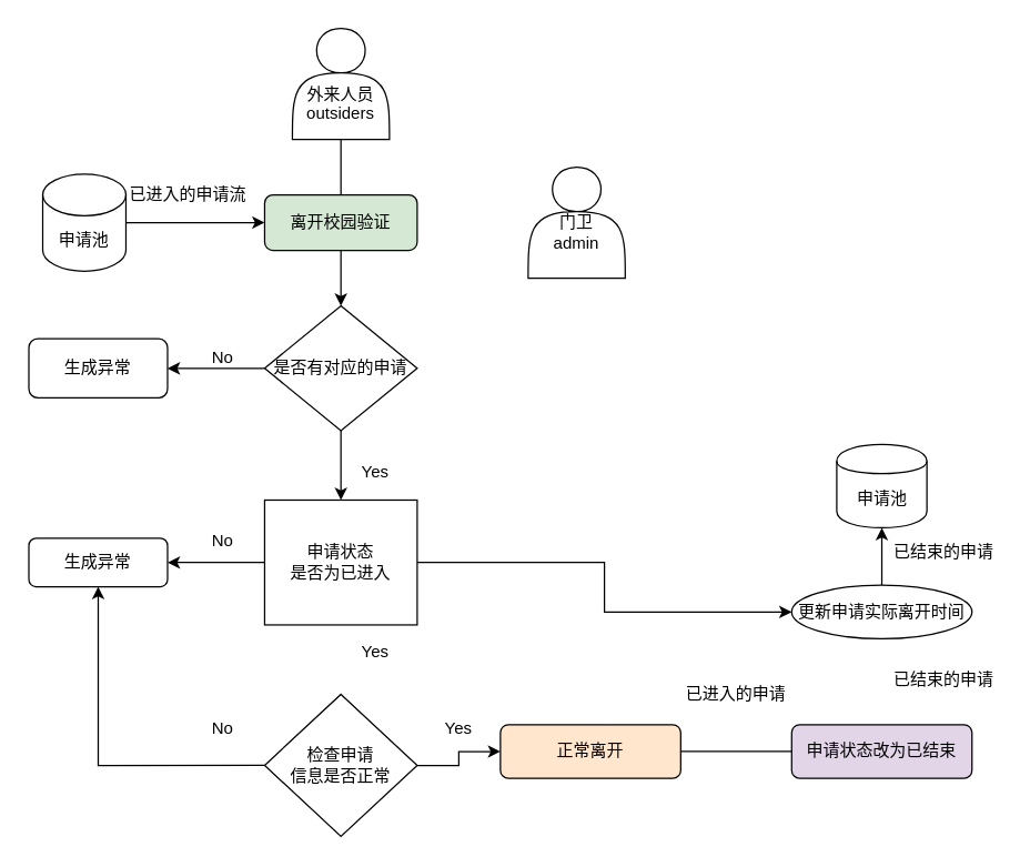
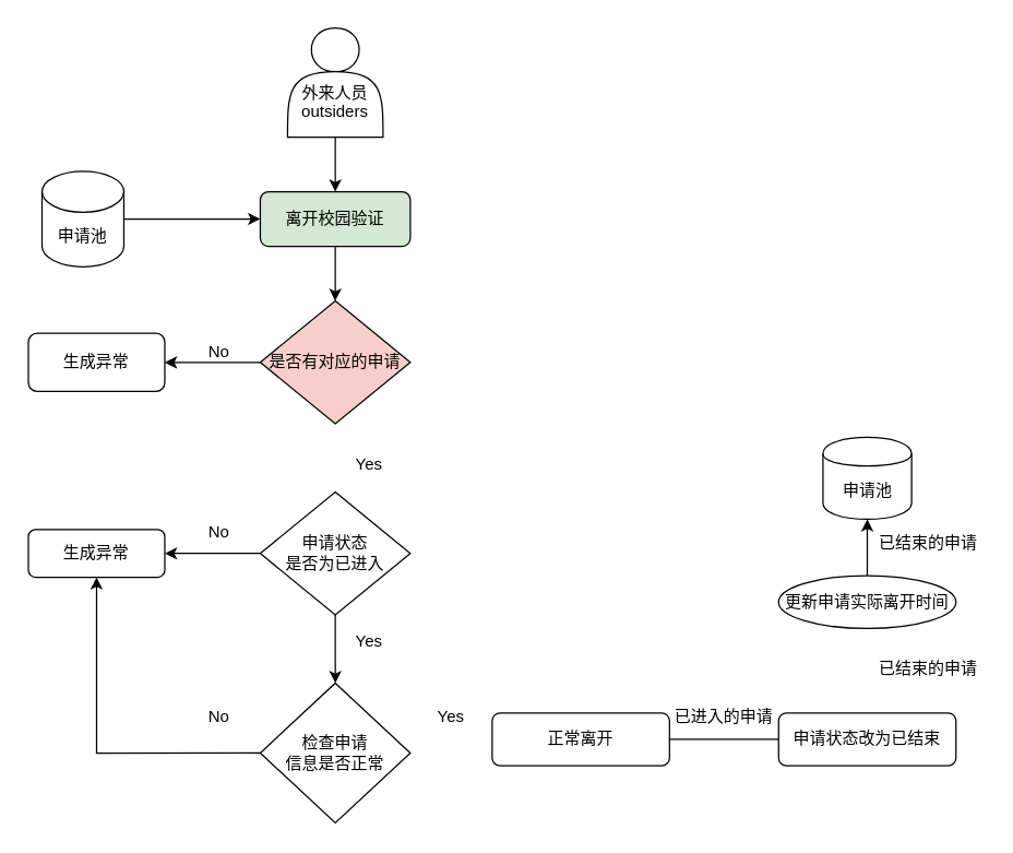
  <mxCell id="0" />
  <mxCell id="1" parent="0" />
- <mxCell id="2" value="" style="edgeStyle=orthogonalEdgeStyle;rounded=0;orthogonalLoop=1;jettySize=auto;html=1;endArrow=none;" edge="1" parent="1" source="3" target="5"><mxGeometry relative="1" as="geometry" /></mxCell>
+ <mxCell id="2" value="" style="edgeStyle=orthogonalEdgeStyle;rounded=0;orthogonalLoop=1;jettySize=auto;html=1;" edge="1" parent="1" source="3" target="5"><mxGeometry relative="1" as="geometry" /></mxCell>
  <mxCell id="3" value="&lt;br&gt;&lt;br&gt;外来人员&lt;br&gt;outsiders" style="shape=actor;whiteSpace=wrap;html=1;" vertex="1" parent="1"><mxGeometry x="210" y="20" width="70" height="80" as="geometry" /></mxCell>
  <mxCell id="4" value="" style="edgeStyle=orthogonalEdgeStyle;rounded=0;orthogonalLoop=1;jettySize=auto;html=1;" edge="1" parent="1" source="5"><mxGeometry relative="1" as="geometry"><mxPoint x="245" y="220" as="targetPoint" /></mxGeometry></mxCell>
  <mxCell id="5" value="离开校园验证" style="rounded=1;whiteSpace=wrap;html=1;fillColor=#d5e8d4;" vertex="1" parent="1"><mxGeometry x="190" y="140" width="110" height="40" as="geometry" /></mxCell>
- <mxCell id="6" value="&lt;br&gt;门卫&lt;br&gt;admin" style="shape=actor;whiteSpace=wrap;html=1;" vertex="1" parent="1"><mxGeometry x="380" y="120" width="70" height="80" as="geometry" /></mxCell>
  <mxCell id="7" value="" style="edgeStyle=orthogonalEdgeStyle;rounded=0;orthogonalLoop=1;jettySize=auto;html=1;" edge="1" parent="1" source="8" target="5"><mxGeometry relative="1" as="geometry" /></mxCell>
  <mxCell id="8" value="申请池" style="shape=cylinder3;whiteSpace=wrap;html=1;boundedLbl=1;backgroundOutline=1;size=15;" vertex="1" parent="1"><mxGeometry x="30" y="125" width="60" height="70" as="geometry" /></mxCell>
- <mxCell id="9" value="已进入的申请流" style="text;html=1;strokeColor=none;fillColor=none;align=center;verticalAlign=middle;whiteSpace=wrap;rounded=0;" vertex="1" parent="1"><mxGeometry x="90" y="130" width="90" height="20" as="geometry" /></mxCell>
  <mxCell id="10" value="" style="edgeStyle=orthogonalEdgeStyle;rounded=0;orthogonalLoop=1;jettySize=auto;html=1;" edge="1" parent="1" source="12" target="13"><mxGeometry relative="1" as="geometry" /></mxCell>
- <mxCell id="11" value="" style="edgeStyle=orthogonalEdgeStyle;rounded=0;orthogonalLoop=1;jettySize=auto;html=1;" edge="1" parent="1" source="12" target="17"><mxGeometry relative="1" as="geometry" /></mxCell>
- <mxCell id="12" value="是否有对应的申请" style="rhombus;whiteSpace=wrap;html=1;" vertex="1" parent="1"><mxGeometry x="190" y="220" width="110" height="90" as="geometry" /></mxCell>
+ <mxCell id="12" value="是否有对应的申请" style="rhombus;whiteSpace=wrap;html=1;fillColor=#f8cecc;" vertex="1" parent="1"><mxGeometry x="190" y="220" width="110" height="90" as="geometry" /></mxCell>
  <mxCell id="13" value="生成异常" style="rounded=1;whiteSpace=wrap;html=1;" vertex="1" parent="1"><mxGeometry x="20" y="243.75" width="100" height="42.5" as="geometry" /></mxCell>
  <mxCell id="14" value="No" style="text;html=1;strokeColor=none;fillColor=none;align=center;verticalAlign=middle;whiteSpace=wrap;rounded=0;" vertex="1" parent="1"><mxGeometry x="140" y="247.5" width="40" height="20" as="geometry" /></mxCell>
  <mxCell id="15" value="" style="edgeStyle=orthogonalEdgeStyle;rounded=0;orthogonalLoop=1;jettySize=auto;html=1;" edge="1" parent="1" source="17" target="19"><mxGeometry relative="1" as="geometry" /></mxCell>
- <mxCell id="16" value="" style="edgeStyle=orthogonalEdgeStyle;rounded=0;orthogonalLoop=1;jettySize=auto;html=1;" edge="1" parent="1" source="17" target="32"><mxGeometry relative="1" as="geometry" /></mxCell>
- <mxCell id="17" value="申请状态&lt;br&gt;是否为已进入" style="whiteSpace=wrap;html=1;rounded=0;" vertex="1" parent="1"><mxGeometry x="190" y="360" width="110" height="90" as="geometry" /></mxCell>
+ <mxCell id="16" value="" style="edgeStyle=orthogonalEdgeStyle;rounded=0;orthogonalLoop=1;jettySize=auto;html=1;" edge="1" parent="1" source="17" target="23"><mxGeometry relative="1" as="geometry" /></mxCell>
+ <mxCell id="17" value="申请状态&lt;br&gt;是否为已进入" style="rhombus;whiteSpace=wrap;html=1;" vertex="1" parent="1"><mxGeometry x="190" y="360" width="110" height="90" as="geometry" /></mxCell>
  <mxCell id="18" value="Yes" style="text;html=1;strokeColor=none;fillColor=none;align=center;verticalAlign=middle;whiteSpace=wrap;rounded=0;" vertex="1" parent="1"><mxGeometry x="250" y="330" width="40" height="20" as="geometry" /></mxCell>
  <mxCell id="19" value="生成异常" style="rounded=1;whiteSpace=wrap;html=1;" vertex="1" parent="1"><mxGeometry x="20" y="387.5" width="100" height="35" as="geometry" /></mxCell>
  <mxCell id="20" value="No" style="text;html=1;strokeColor=none;fillColor=none;align=center;verticalAlign=middle;whiteSpace=wrap;rounded=0;" vertex="1" parent="1"><mxGeometry x="140" y="380" width="40" height="20" as="geometry" /></mxCell>
  <mxCell id="21" style="edgeStyle=orthogonalEdgeStyle;rounded=0;orthogonalLoop=1;jettySize=auto;html=1;exitX=0;exitY=0.5;exitDx=0;exitDy=0;entryX=0.5;entryY=1;entryDx=0;entryDy=0;" edge="1" parent="1" source="23" target="19"><mxGeometry relative="1" as="geometry" /></mxCell>
- <mxCell id="22" value="" style="edgeStyle=orthogonalEdgeStyle;rounded=0;orthogonalLoop=1;jettySize=auto;html=1;" edge="1" parent="1" source="23" target="27"><mxGeometry relative="1" as="geometry" /></mxCell>
  <mxCell id="23" value="检查申请&lt;br&gt;信息是否正常" style="rhombus;whiteSpace=wrap;html=1;" vertex="1" parent="1"><mxGeometry x="190" y="500" width="110" height="102.5" as="geometry" /></mxCell>
  <mxCell id="24" value="No" style="text;html=1;strokeColor=none;fillColor=none;align=center;verticalAlign=middle;whiteSpace=wrap;rounded=0;" vertex="1" parent="1"><mxGeometry x="140" y="514.5" width="40" height="20" as="geometry" /></mxCell>
  <mxCell id="25" value="Yes" style="text;html=1;strokeColor=none;fillColor=none;align=center;verticalAlign=middle;whiteSpace=wrap;rounded=0;" vertex="1" parent="1"><mxGeometry x="250" y="460" width="40" height="20" as="geometry" /></mxCell>
  <mxCell id="26" value="" style="edgeStyle=orthogonalEdgeStyle;rounded=0;orthogonalLoop=1;jettySize=auto;html=1;endArrow=none;" edge="1" parent="1" source="27" target="29"><mxGeometry relative="1" as="geometry" /></mxCell>
- <mxCell id="27" value="正常离开" style="rounded=1;whiteSpace=wrap;html=1;fillColor=#ffe6cc;" vertex="1" parent="1"><mxGeometry x="360" y="521.88" width="130" height="38.75" as="geometry" /></mxCell>
+ <mxCell id="27" value="正常离开" style="rounded=1;whiteSpace=wrap;html=1;" vertex="1" parent="1"><mxGeometry x="360" y="521.88" width="130" height="38.75" as="geometry" /></mxCell>
  <mxCell id="28" value="Yes" style="text;html=1;strokeColor=none;fillColor=none;align=center;verticalAlign=middle;whiteSpace=wrap;rounded=0;" vertex="1" parent="1"><mxGeometry x="310" y="515" width="40" height="20" as="geometry" /></mxCell>
- <mxCell id="29" value="申请状态改为已结束" style="rounded=1;whiteSpace=wrap;html=1;fillColor=#e1d5e7;" vertex="1" parent="1"><mxGeometry x="570" y="521.88" width="130" height="38.75" as="geometry" /></mxCell>
- <mxCell id="30" value="已进入的申请" style="text;html=1;strokeColor=none;fillColor=none;align=center;verticalAlign=middle;whiteSpace=wrap;rounded=0;" vertex="1" parent="1"><mxGeometry x="490" y="490" width="80" height="20" as="geometry" /></mxCell>
+ <mxCell id="29" value="申请状态改为已结束" style="rounded=1;whiteSpace=wrap;html=1;" vertex="1" parent="1"><mxGeometry x="570" y="521.88" width="130" height="38.75" as="geometry" /></mxCell>
+ <mxCell id="30" value="已进入的申请" style="text;html=1;strokeColor=none;fillColor=none;align=center;verticalAlign=middle;whiteSpace=wrap;rounded=0;" vertex="1" parent="1"><mxGeometry x="490" y="515" width="80" height="20" as="geometry" /></mxCell>
  <mxCell id="31" value="" style="edgeStyle=orthogonalEdgeStyle;rounded=0;orthogonalLoop=1;jettySize=auto;html=1;" edge="1" parent="1" source="32" target="34"><mxGeometry relative="1" as="geometry" /></mxCell>
  <mxCell id="32" value="更新申请实际离开时间" style="ellipse;whiteSpace=wrap;html=1;" vertex="1" parent="1"><mxGeometry x="570" y="421.25" width="130" height="38.75" as="geometry" /></mxCell>
  <mxCell id="33" value="已结束的申请" style="text;html=1;strokeColor=none;fillColor=none;align=center;verticalAlign=middle;whiteSpace=wrap;rounded=0;" vertex="1" parent="1"><mxGeometry x="640" y="480" width="80" height="20" as="geometry" /></mxCell>
  <mxCell id="34" value="申请池" style="shape=cylinder;whiteSpace=wrap;html=1;boundedLbl=1;backgroundOutline=1;rounded=1;" vertex="1" parent="1"><mxGeometry x="602.5" y="319.99" width="65" height="60.01" as="geometry" /></mxCell>
  <mxCell id="35" value="已结束的申请" style="text;html=1;strokeColor=none;fillColor=none;align=center;verticalAlign=middle;whiteSpace=wrap;rounded=0;" vertex="1" parent="1"><mxGeometry x="640" y="387.5" width="80" height="20" as="geometry" /></mxCell>
